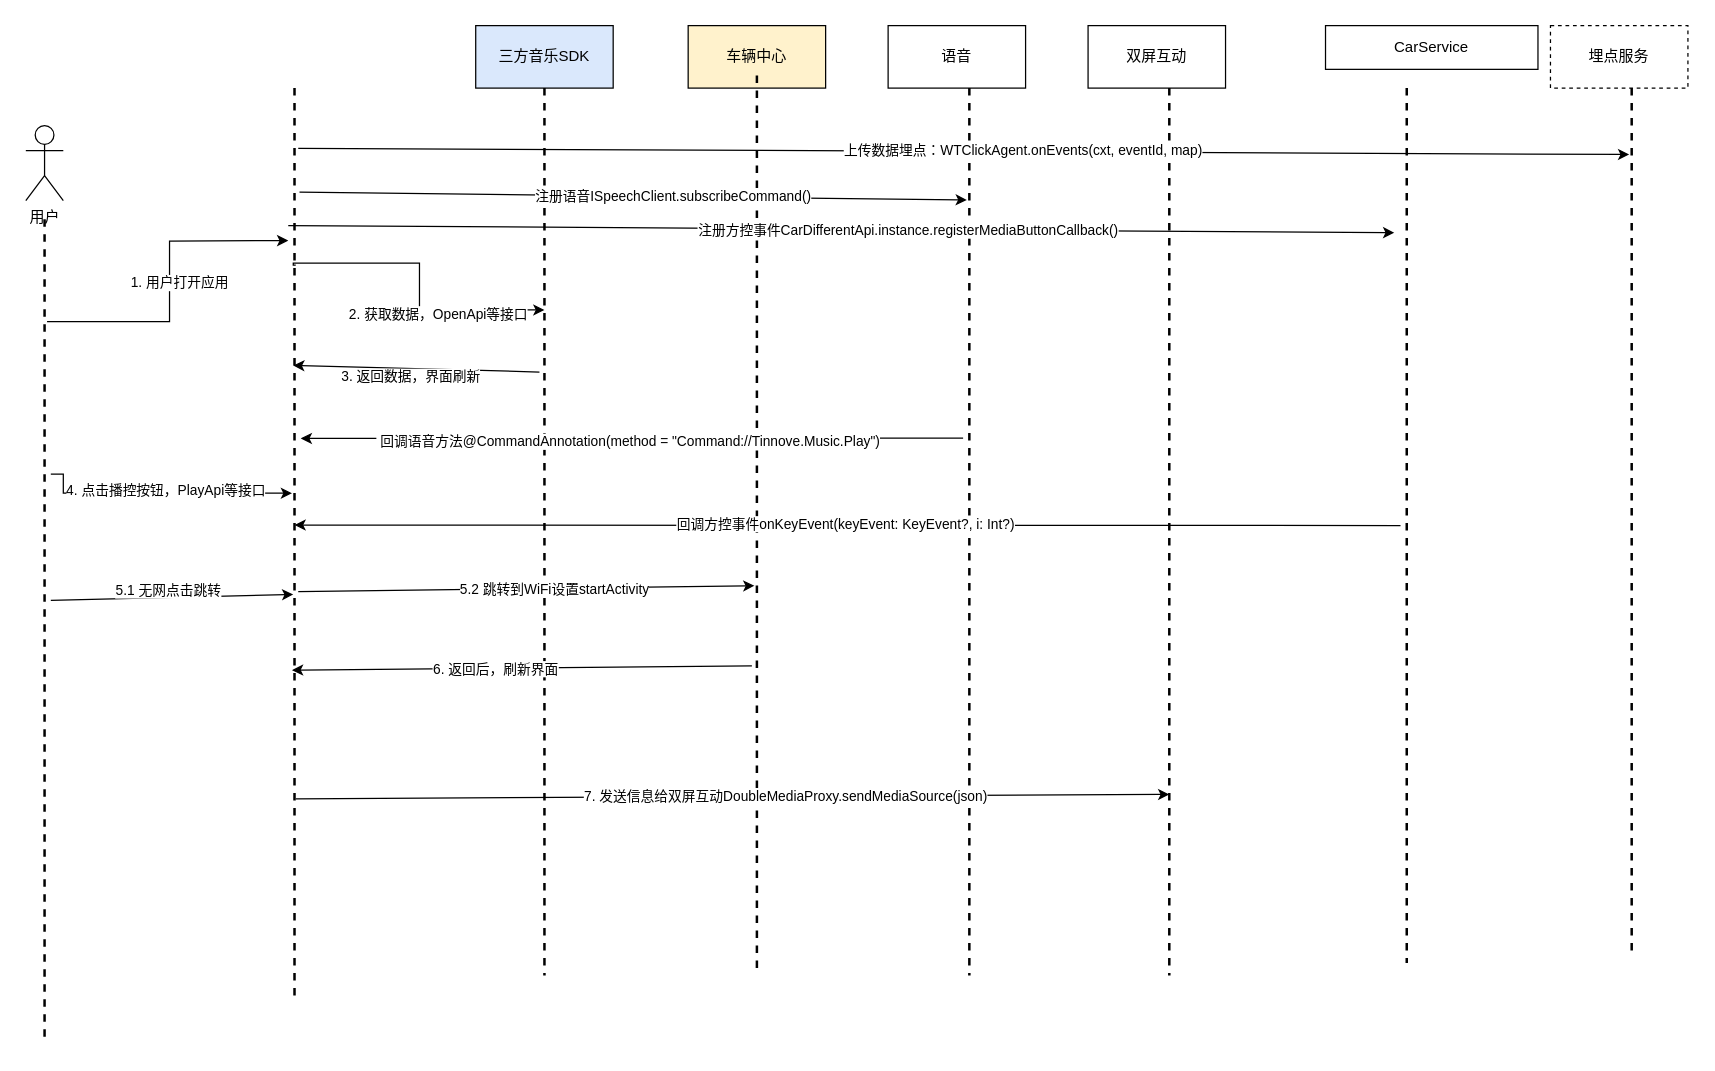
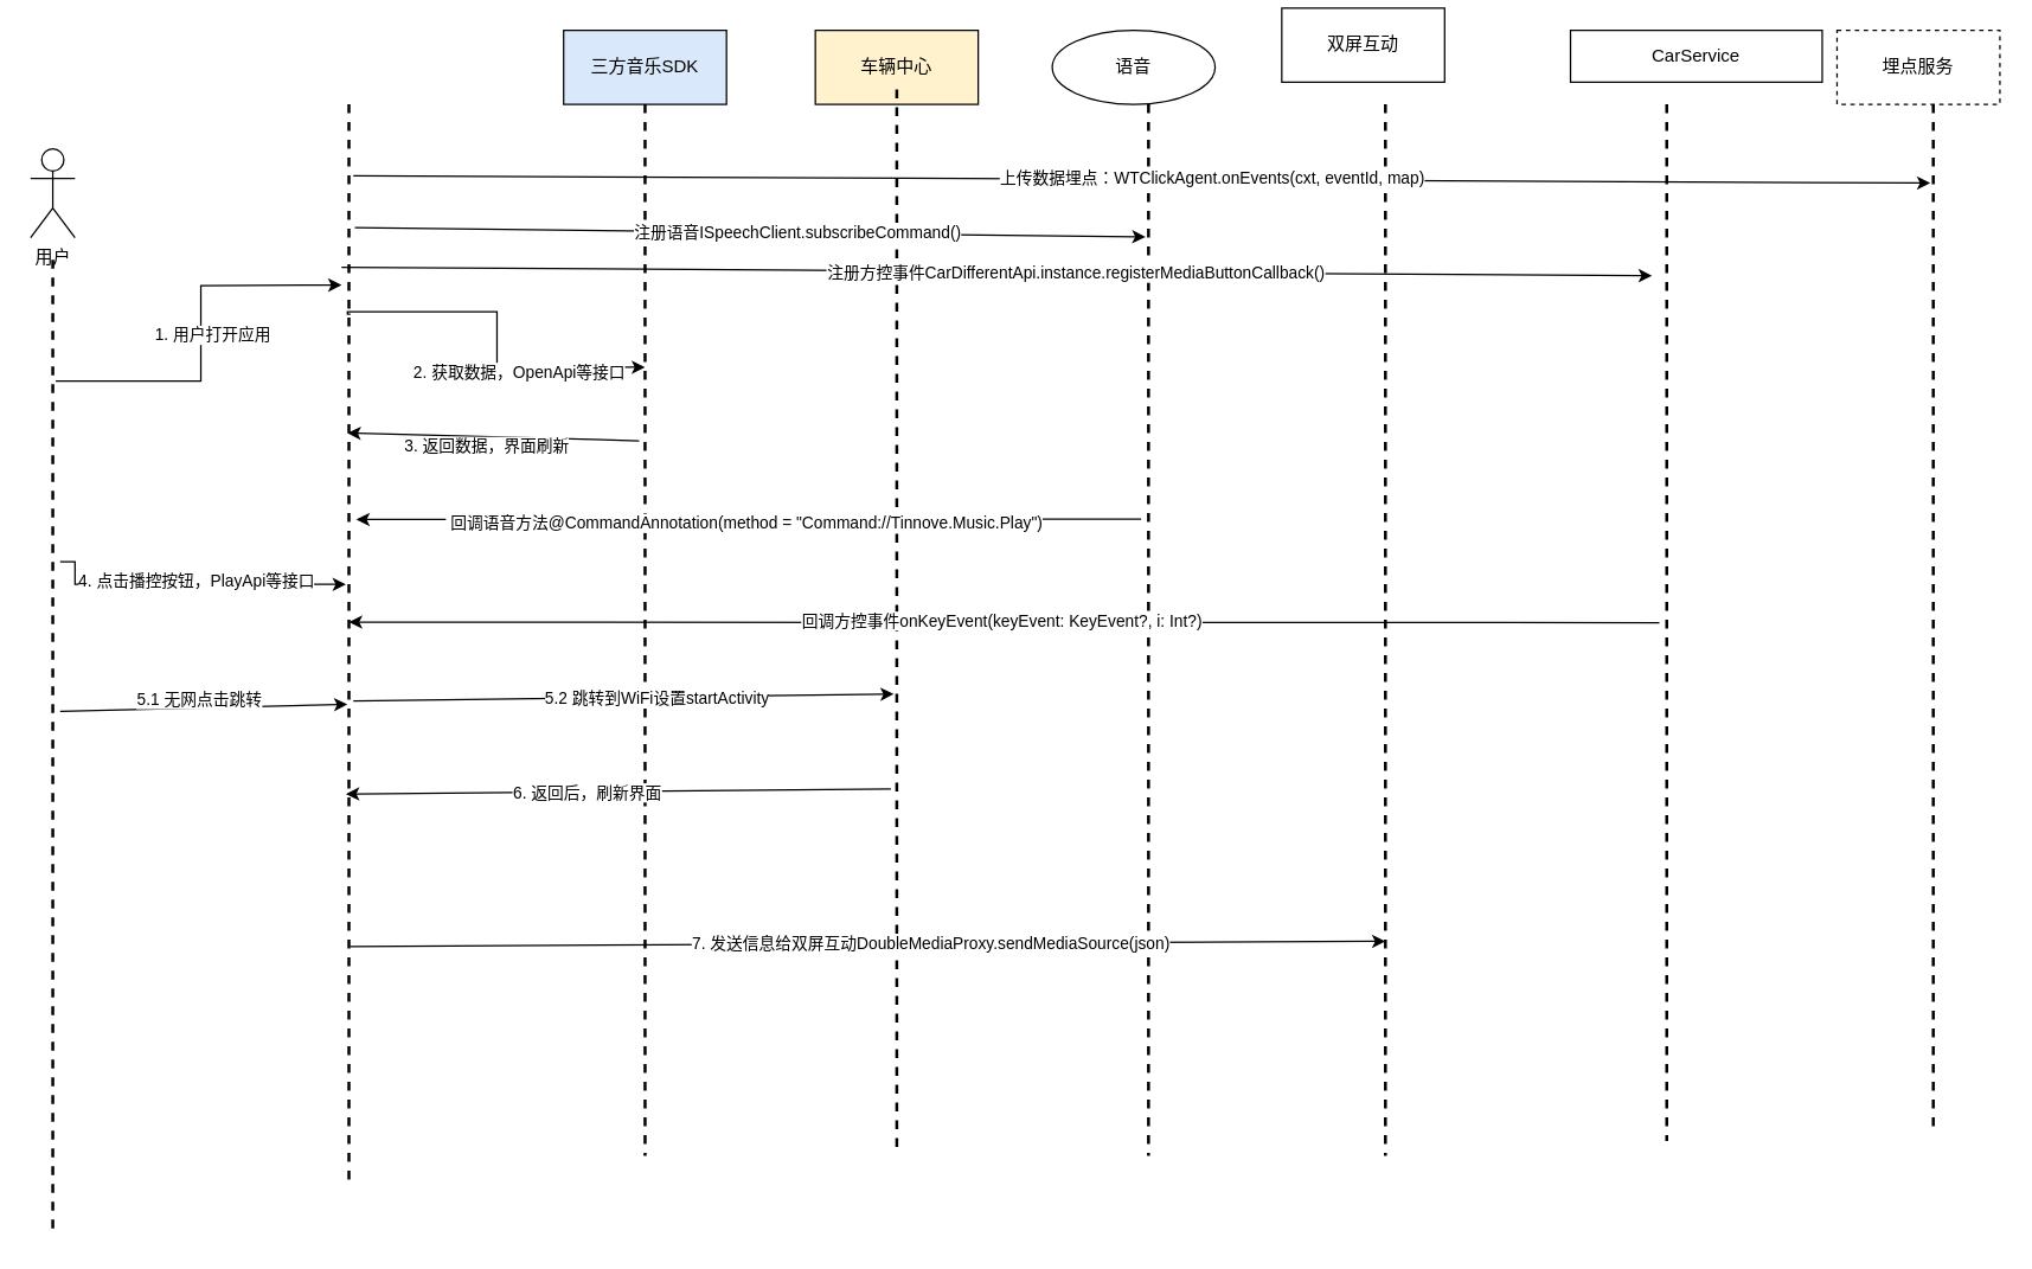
  <mxCell id="0" />
  <mxCell id="1" parent="0" />
  <mxCell id="2" value="用户" style="shape=umlActor;verticalLabelPosition=bottom;verticalAlign=top;html=1;" vertex="1" parent="1"><mxGeometry x="20" y="100" width="30" height="60" as="geometry" /></mxCell>
  <mxCell id="3" value="三方音乐SDK" style="html=1;whiteSpace=wrap;fillColor=#dae8fc;" vertex="1" parent="1"><mxGeometry x="380" y="20" width="110" height="50" as="geometry" /></mxCell>
  <mxCell id="4" value="车辆中心" style="html=1;whiteSpace=wrap;fillColor=#fff2cc;" vertex="1" parent="1"><mxGeometry x="550" y="20" width="110" height="50" as="geometry" /></mxCell>
- <mxCell id="5" value="语音" style="html=1;whiteSpace=wrap;" vertex="1" parent="1"><mxGeometry x="710" y="20" width="110" height="50" as="geometry" /></mxCell>
- <mxCell id="6" value="双屏互动" style="html=1;whiteSpace=wrap;" vertex="1" parent="1"><mxGeometry x="870" y="20" width="110" height="50" as="geometry" /></mxCell>
+ <mxCell id="5" value="语音" style="ellipse;html=1;whiteSpace=wrap;" vertex="1" parent="1"><mxGeometry x="710" y="20" width="110" height="50" as="geometry" /></mxCell>
+ <mxCell id="6" value="双屏互动" style="html=1;whiteSpace=wrap;" vertex="1" parent="1"><mxGeometry x="865" y="5" width="110" height="50" as="geometry" /></mxCell>
  <mxCell id="7" value="CarService" style="html=1;whiteSpace=wrap;" vertex="1" parent="1"><mxGeometry x="1060" y="20" width="170" height="35" as="geometry" /></mxCell>
  <mxCell id="8" value="埋点服务" style="html=1;whiteSpace=wrap;dashed=1;" vertex="1" parent="1"><mxGeometry x="1240" y="20" width="110" height="50" as="geometry" /></mxCell>
  <mxCell id="9" value="" style="edgeStyle=orthogonalEdgeStyle;rounded=0;orthogonalLoop=1;jettySize=auto;html=1;entryX=0.444;entryY=0.7;entryDx=0;entryDy=0;entryPerimeter=0;exitX=0.309;exitY=0;exitDx=0;exitDy=0;exitPerimeter=0;" edge="1" parent="1" source="11" target="14"><mxGeometry relative="1" as="geometry"><mxPoint x="110" y="270" as="targetPoint" /><Array as="points"><mxPoint x="50" y="394" /></Array></mxGeometry></mxCell>
  <mxCell id="10" value="4. 点击播控按钮，PlayApi等接口" style="edgeLabel;html=1;align=center;verticalAlign=middle;resizable=0;points=[];" vertex="1" connectable="0" parent="9"><mxGeometry x="0.001" y="3" relative="1" as="geometry"><mxPoint x="3" as="offset" /></mxGeometry></mxCell>
  <mxCell id="11" value="" style="line;strokeWidth=2;direction=south;html=1;dashed=1;" vertex="1" parent="1"><mxGeometry x="30" y="175" width="10" height="660" as="geometry" /></mxCell>
  <mxCell id="12" value="" style="edgeStyle=orthogonalEdgeStyle;rounded=0;orthogonalLoop=1;jettySize=auto;html=1;entryX=0.25;entryY=0.5;entryDx=0;entryDy=0;entryPerimeter=0;exitX=0.194;exitY=0.4;exitDx=0;exitDy=0;exitPerimeter=0;" edge="1" parent="1" source="14" target="15"><mxGeometry relative="1" as="geometry"><mxPoint x="320" y="295" as="targetPoint" /><Array as="points"><mxPoint x="234" y="212" /><mxPoint x="234" y="210" /><mxPoint x="335" y="210" /><mxPoint x="335" y="248" /></Array></mxGeometry></mxCell>
  <mxCell id="13" value="2. 获取数据，OpenApi等接口" style="edgeLabel;html=1;align=center;verticalAlign=middle;resizable=0;points=[];" vertex="1" connectable="0" parent="12"><mxGeometry x="0.291" y="-2" relative="1" as="geometry"><mxPoint x="1" y="1" as="offset" /></mxGeometry></mxCell>
  <mxCell id="14" value="" style="line;strokeWidth=2;direction=south;html=1;dashed=1;" vertex="1" parent="1"><mxGeometry x="230" y="70" width="10" height="730" as="geometry" /></mxCell>
  <mxCell id="15" value="" style="line;strokeWidth=2;direction=south;html=1;dashed=1;" vertex="1" parent="1"><mxGeometry x="430" y="70" width="10" height="710" as="geometry" /></mxCell>
  <mxCell id="16" value="" style="line;strokeWidth=2;direction=south;html=1;dashed=1;" vertex="1" parent="1"><mxGeometry x="600" y="60" width="10" height="720" as="geometry" /></mxCell>
  <mxCell id="17" value="" style="line;strokeWidth=2;direction=south;html=1;dashed=1;" vertex="1" parent="1"><mxGeometry x="770" y="70" width="10" height="710" as="geometry" /></mxCell>
  <mxCell id="18" value="" style="line;strokeWidth=2;direction=south;html=1;dashed=1;" vertex="1" parent="1"><mxGeometry x="930" y="70" width="10" height="710" as="geometry" /></mxCell>
  <mxCell id="19" value="" style="line;strokeWidth=2;direction=south;html=1;dashed=1;" vertex="1" parent="1"><mxGeometry x="1120" y="70" width="10" height="700" as="geometry" /></mxCell>
  <mxCell id="20" value="" style="line;strokeWidth=2;direction=south;html=1;dashed=1;" vertex="1" parent="1"><mxGeometry x="1300" y="70" width="10" height="690" as="geometry" /></mxCell>
  <mxCell id="21" style="edgeStyle=orthogonalEdgeStyle;rounded=0;orthogonalLoop=1;jettySize=auto;html=1;exitX=0.124;exitY=0.3;exitDx=0;exitDy=0;exitPerimeter=0;" edge="1" parent="1" source="11"><mxGeometry relative="1" as="geometry"><mxPoint x="106" y="282.5" as="sourcePoint" /><mxPoint x="230" y="192" as="targetPoint" /><Array as="points" /></mxGeometry></mxCell>
  <mxCell id="22" value="1. 用户打开应用" style="edgeLabel;html=1;align=center;verticalAlign=middle;resizable=0;points=[];" vertex="1" connectable="0" parent="21"><mxGeometry x="0.002" y="-7" relative="1" as="geometry"><mxPoint as="offset" /></mxGeometry></mxCell>
  <mxCell id="23" value="" style="endArrow=classic;html=1;rounded=0;entryX=0.567;entryY=0.7;entryDx=0;entryDy=0;entryPerimeter=0;exitX=0.552;exitY=0.2;exitDx=0;exitDy=0;exitPerimeter=0;" edge="1" parent="1" source="14" target="16"><mxGeometry width="50" height="50" relative="1" as="geometry"><mxPoint x="40" y="320" as="sourcePoint" /><mxPoint x="600" y="285" as="targetPoint" /></mxGeometry></mxCell>
  <mxCell id="24" value="5.2 跳转到WiFi设置startActivity" style="edgeLabel;html=1;align=center;verticalAlign=middle;resizable=0;points=[];" vertex="1" connectable="0" parent="23"><mxGeometry x="0.121" relative="1" as="geometry"><mxPoint as="offset" /></mxGeometry></mxCell>
  <mxCell id="25" value="" style="endArrow=classic;html=1;rounded=0;entryX=0.126;entryY=0.7;entryDx=0;entryDy=0;entryPerimeter=0;exitX=0.114;exitY=0.1;exitDx=0;exitDy=0;exitPerimeter=0;" edge="1" parent="1" source="14" target="17"><mxGeometry width="50" height="50" relative="1" as="geometry"><mxPoint x="30" y="385" as="sourcePoint" /><mxPoint x="593" y="380" as="targetPoint" /></mxGeometry></mxCell>
  <mxCell id="26" value="注册语音ISpeechClient.subscribeCommand()" style="edgeLabel;html=1;align=center;verticalAlign=middle;resizable=0;points=[];" vertex="1" connectable="0" parent="25"><mxGeometry x="0.121" relative="1" as="geometry"><mxPoint as="offset" /></mxGeometry></mxCell>
  <mxCell id="27" value="" style="endArrow=classic;html=1;rounded=0;entryX=0.796;entryY=0.5;entryDx=0;entryDy=0;entryPerimeter=0;exitX=0.779;exitY=0.4;exitDx=0;exitDy=0;exitPerimeter=0;" edge="1" parent="1" source="14" target="18"><mxGeometry width="50" height="50" relative="1" as="geometry"><mxPoint x="50" y="610" as="sourcePoint" /><mxPoint x="773" y="430" as="targetPoint" /></mxGeometry></mxCell>
  <mxCell id="28" value="7. 发送信息给双屏互动DoubleMediaProxy.sendMediaSource(json)" style="edgeLabel;html=1;align=center;verticalAlign=middle;resizable=0;points=[];" vertex="1" connectable="0" parent="27"><mxGeometry x="0.121" relative="1" as="geometry"><mxPoint as="offset" /></mxGeometry></mxCell>
  <mxCell id="29" value="" style="endArrow=classic;html=1;rounded=0;entryX=0.151;entryY=0.5;entryDx=0;entryDy=0;entryPerimeter=0;exitX=0.137;exitY=0;exitDx=0;exitDy=0;exitPerimeter=0;" edge="1" parent="1"><mxGeometry width="50" height="50" relative="1" as="geometry"><mxPoint x="230" y="180" as="sourcePoint" /><mxPoint x="1115" y="185.69" as="targetPoint" /></mxGeometry></mxCell>
  <mxCell id="30" value="注册方控事件CarDifferentApi.instance.registerMediaButtonCallback()" style="edgeLabel;html=1;align=center;verticalAlign=middle;resizable=0;points=[];" vertex="1" connectable="0" parent="29"><mxGeometry x="0.121" relative="1" as="geometry"><mxPoint as="offset" /></mxGeometry></mxCell>
  <mxCell id="31" value="" style="endArrow=classic;html=1;rounded=0;entryX=0.304;entryY=0.6;entryDx=0;entryDy=0;entryPerimeter=0;exitX=0.32;exitY=0.9;exitDx=0;exitDy=0;exitPerimeter=0;" edge="1" parent="1" source="15" target="14"><mxGeometry width="50" height="50" relative="1" as="geometry"><mxPoint x="430" y="330" as="sourcePoint" /><mxPoint x="480" y="280" as="targetPoint" /></mxGeometry></mxCell>
  <mxCell id="32" value="3. 返回数据，界面刷新" style="edgeLabel;html=1;align=center;verticalAlign=middle;resizable=0;points=[];" vertex="1" connectable="0" parent="31"><mxGeometry x="0.059" y="1" relative="1" as="geometry"><mxPoint y="5" as="offset" /></mxGeometry></mxCell>
  <mxCell id="33" value="" style="endArrow=classic;html=1;rounded=0;entryX=0.077;entryY=0.7;entryDx=0;entryDy=0;entryPerimeter=0;exitX=0.066;exitY=0.2;exitDx=0;exitDy=0;exitPerimeter=0;" edge="1" parent="1" source="14" target="20"><mxGeometry width="50" height="50" relative="1" as="geometry"><mxPoint x="440" y="340" as="sourcePoint" /><mxPoint x="244" y="302" as="targetPoint" /></mxGeometry></mxCell>
  <mxCell id="34" value="上传数据埋点：WTClickAgent.onEvents(cxt, eventId, map)" style="edgeLabel;html=1;align=center;verticalAlign=middle;resizable=0;points=[];" vertex="1" connectable="0" parent="33"><mxGeometry x="0.059" y="1" relative="1" as="geometry"><mxPoint x="16" as="offset" /></mxGeometry></mxCell>
  <mxCell id="35" value="" style="endArrow=classic;html=1;rounded=0;entryX=0.638;entryY=0.7;entryDx=0;entryDy=0;entryPerimeter=0;exitX=0.656;exitY=0.9;exitDx=0;exitDy=0;exitPerimeter=0;" edge="1" parent="1" source="16" target="14"><mxGeometry width="50" height="50" relative="1" as="geometry"><mxPoint x="50" y="470" as="sourcePoint" /><mxPoint x="613" y="478" as="targetPoint" /></mxGeometry></mxCell>
  <mxCell id="36" value="6. 返回后，刷新界面" style="edgeLabel;html=1;align=center;verticalAlign=middle;resizable=0;points=[];" vertex="1" connectable="0" parent="35"><mxGeometry x="0.121" relative="1" as="geometry"><mxPoint as="offset" /></mxGeometry></mxCell>
  <mxCell id="37" value="" style="endArrow=classic;html=1;rounded=0;entryX=0.479;entryY=0.5;entryDx=0;entryDy=0;entryPerimeter=0;" edge="1" parent="1" source="19" target="14"><mxGeometry width="50" height="50" relative="1" as="geometry"><mxPoint x="630" y="450" as="sourcePoint" /><mxPoint x="680" y="400" as="targetPoint" /></mxGeometry></mxCell>
  <mxCell id="38" value="回调方控事件onKeyEvent(keyEvent: KeyEvent?, i: Int?)" style="edgeLabel;html=1;align=center;verticalAlign=middle;resizable=0;points=[];" vertex="1" connectable="0" parent="37"><mxGeometry x="0.006" y="-1" relative="1" as="geometry"><mxPoint as="offset" /></mxGeometry></mxCell>
  <mxCell id="39" value="" style="endArrow=classic;html=1;rounded=0;entryX=0.384;entryY=0;entryDx=0;entryDy=0;entryPerimeter=0;" edge="1" parent="1" target="14"><mxGeometry width="50" height="50" relative="1" as="geometry"><mxPoint x="770" y="350" as="sourcePoint" /><mxPoint x="820" y="300" as="targetPoint" /></mxGeometry></mxCell>
  <mxCell id="40" value="&amp;nbsp;回调语音方法@CommandAnnotation(method = &quot;Command://Tinnove.Music.Play&quot;)" style="edgeLabel;html=1;align=center;verticalAlign=middle;resizable=0;points=[];" vertex="1" connectable="0" parent="39"><mxGeometry x="0.015" y="2" relative="1" as="geometry"><mxPoint as="offset" /></mxGeometry></mxCell>
  <mxCell id="41" value="" style="endArrow=classic;html=1;rounded=0;entryX=0.555;entryY=0.6;entryDx=0;entryDy=0;entryPerimeter=0;exitX=0.462;exitY=0;exitDx=0;exitDy=0;exitPerimeter=0;" edge="1" parent="1" source="11" target="14"><mxGeometry width="50" height="50" relative="1" as="geometry"><mxPoint x="40" y="490" as="sourcePoint" /><mxPoint x="90" y="440" as="targetPoint" /></mxGeometry></mxCell>
  <mxCell id="42" value="5.1 无网点击跳转" style="edgeLabel;html=1;align=center;verticalAlign=middle;resizable=0;points=[];" vertex="1" connectable="0" parent="41"><mxGeometry x="-0.029" y="6" relative="1" as="geometry"><mxPoint as="offset" /></mxGeometry></mxCell>
